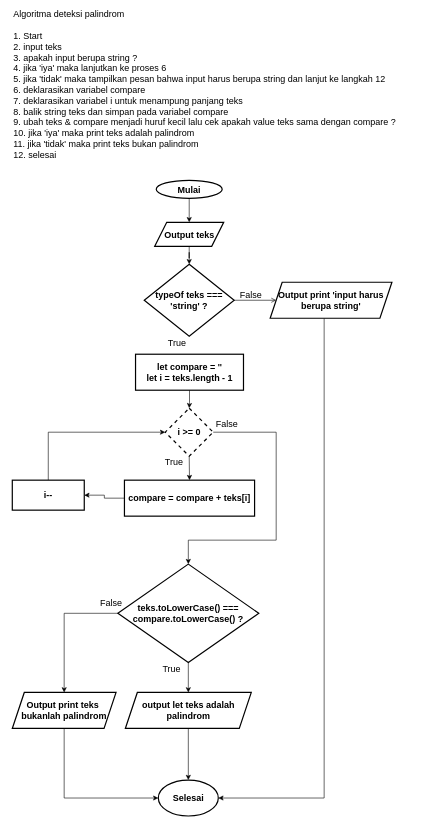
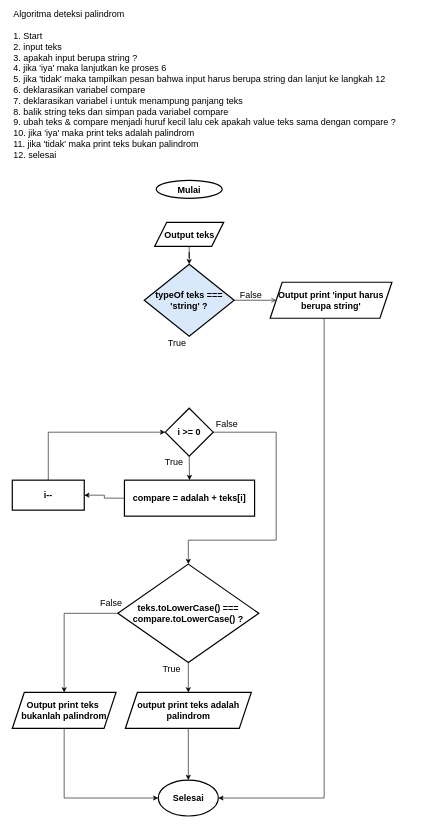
  <mxCell id="0" />
  <mxCell id="1" parent="0" />
  <mxCell id="2" value="&lt;span style=&quot;font-size: 15px&quot;&gt;Algoritma deteksi palindrom&lt;br style=&quot;font-size: 15px&quot;&gt;&lt;br style=&quot;font-size: 15px&quot;&gt;1. Start&lt;br style=&quot;font-size: 15px&quot;&gt;2. input teks&lt;br&gt;3. apakah input berupa string ?&lt;br&gt;4. jika 'iya' maka lanjutkan ke proses 6&lt;br style=&quot;font-size: 15px&quot;&gt;&lt;/span&gt;5. jika 'tidak' maka tampilkan pesan bahwa input harus berupa string dan lanjut ke langkah 12&lt;br&gt;6. deklarasikan variabel compare&lt;br&gt;7. deklarasikan variabel i untuk menampung panjang teks&lt;br style=&quot;font-size: 15px&quot;&gt;8. balik string teks dan simpan pada variabel compare&lt;br style=&quot;font-size: 15px&quot;&gt;9. ubah teks &amp;amp; compare menjadi huruf kecil lalu cek apakah value teks sama dengan compare ?&lt;br style=&quot;font-size: 15px&quot;&gt;10. jika 'iya' maka print teks adalah palindrom&lt;br style=&quot;font-size: 15px&quot;&gt;11. jika 'tidak' maka print teks bukan palindrom&lt;br style=&quot;font-size: 15px&quot;&gt;12. selesai" style="text;html=1;strokeColor=none;fillColor=none;align=left;verticalAlign=middle;whiteSpace=wrap;rounded=0;fontSize=15;fontStyle=0;spacingTop=0;spacingBottom=0;spacing=2;horizontal=1;" parent="1" vertex="1"><mxGeometry x="20" y="20" width="680" height="240" as="geometry" /></mxCell>
- <mxCell id="3" value="" style="edgeStyle=orthogonalEdgeStyle;rounded=0;orthogonalLoop=1;jettySize=auto;html=1;fontSize=15;" parent="1" source="4" target="6" edge="1"><mxGeometry relative="1" as="geometry" /></mxCell>
  <mxCell id="4" value="Mulai" style="strokeWidth=2;html=1;shape=mxgraph.flowchart.start_1;whiteSpace=wrap;fontSize=15;align=center;fontStyle=1" parent="1" vertex="1"><mxGeometry x="260" y="300" width="110" height="30" as="geometry" /></mxCell>
  <mxCell id="5" value="" style="edgeStyle=orthogonalEdgeStyle;rounded=0;orthogonalLoop=1;jettySize=auto;html=1;" parent="1" source="6" target="27" edge="1"><mxGeometry relative="1" as="geometry" /></mxCell>
  <mxCell id="6" value="Output teks" style="shape=parallelogram;perimeter=parallelogramPerimeter;whiteSpace=wrap;html=1;fixedSize=1;fontSize=15;fontStyle=1;strokeWidth=2;" parent="1" vertex="1"><mxGeometry x="257.5" y="370" width="115" height="40" as="geometry" /></mxCell>
  <mxCell id="7" style="edgeStyle=orthogonalEdgeStyle;rounded=0;orthogonalLoop=1;jettySize=auto;html=1;entryX=0.5;entryY=0;entryDx=0;entryDy=0;entryPerimeter=0;" parent="1" source="8" target="16" edge="1"><mxGeometry relative="1" as="geometry"><mxPoint x="480" y="930" as="targetPoint" /><Array as="points"><mxPoint x="460" y="720" /><mxPoint x="460" y="900" /><mxPoint x="313" y="900" /></Array></mxGeometry></mxCell>
- <mxCell id="8" value="i &amp;gt;= 0" style="rhombus;whiteSpace=wrap;html=1;fontSize=15;fontStyle=1;strokeWidth=2;dashed=1;" parent="1" vertex="1"><mxGeometry x="275" y="680" width="80" height="80" as="geometry" /></mxCell>
+ <mxCell id="8" value="i &amp;gt;= 0" style="rhombus;whiteSpace=wrap;html=1;fontSize=15;fontStyle=1;strokeWidth=2;" parent="1" vertex="1"><mxGeometry x="275" y="680" width="80" height="80" as="geometry" /></mxCell>
  <mxCell id="9" value="" style="edgeStyle=orthogonalEdgeStyle;rounded=0;orthogonalLoop=1;jettySize=auto;html=1;fontSize=15;" parent="1" source="10" target="13" edge="1"><mxGeometry relative="1" as="geometry" /></mxCell>
- <mxCell id="10" value="compare = compare + teks[i]" style="whiteSpace=wrap;html=1;fontSize=15;fontStyle=1;strokeWidth=2;" parent="1" vertex="1"><mxGeometry x="207" y="800" width="217" height="60" as="geometry" /></mxCell>
+ <mxCell id="10" value="compare = adalah + teks[i]" style="whiteSpace=wrap;html=1;fontSize=15;fontStyle=1;strokeWidth=2;" parent="1" vertex="1"><mxGeometry x="207" y="800" width="217" height="60" as="geometry" /></mxCell>
  <mxCell id="11" value="" style="endArrow=classic;html=1;fontSize=15;exitX=0.5;exitY=1;exitDx=0;exitDy=0;entryX=0.5;entryY=0;entryDx=0;entryDy=0;" parent="1" source="8" target="10" edge="1"><mxGeometry width="50" height="50" relative="1" as="geometry"><mxPoint x="360" y="790" as="sourcePoint" /><mxPoint x="410" y="740" as="targetPoint" /></mxGeometry></mxCell>
  <mxCell id="12" style="edgeStyle=orthogonalEdgeStyle;rounded=0;orthogonalLoop=1;jettySize=auto;html=1;entryX=0;entryY=0.5;entryDx=0;entryDy=0;fontSize=15;" parent="1" source="13" target="8" edge="1"><mxGeometry relative="1" as="geometry"><Array as="points"><mxPoint x="80" y="720" /></Array></mxGeometry></mxCell>
  <mxCell id="13" value="i--" style="whiteSpace=wrap;html=1;fontSize=15;fontStyle=1;strokeWidth=2;" parent="1" vertex="1"><mxGeometry x="20" y="800" width="120" height="50" as="geometry" /></mxCell>
  <mxCell id="14" value="" style="edgeStyle=orthogonalEdgeStyle;rounded=0;orthogonalLoop=1;jettySize=auto;html=1;fontSize=15;" parent="1" source="16" target="18" edge="1"><mxGeometry relative="1" as="geometry" /></mxCell>
  <mxCell id="15" value="" style="edgeStyle=orthogonalEdgeStyle;rounded=0;orthogonalLoop=1;jettySize=auto;html=1;fontSize=15;" parent="1" source="16" target="20" edge="1"><mxGeometry relative="1" as="geometry" /></mxCell>
  <mxCell id="16" value="teks.toLowerCase() === compare.toLowerCase() ?" style="strokeWidth=2;html=1;shape=mxgraph.flowchart.decision;whiteSpace=wrap;fontSize=15;align=center;fontStyle=1" parent="1" vertex="1"><mxGeometry x="196" y="940" width="235" height="164" as="geometry" /></mxCell>
  <mxCell id="17" style="edgeStyle=orthogonalEdgeStyle;rounded=0;orthogonalLoop=1;jettySize=auto;html=1;fontSize=15;exitX=0.5;exitY=1;exitDx=0;exitDy=0;entryX=0.5;entryY=0;entryDx=0;entryDy=0;entryPerimeter=0;" parent="1" source="18" edge="1" target="21"><mxGeometry relative="1" as="geometry"><mxPoint x="208" y="1308" as="targetPoint" /></mxGeometry></mxCell>
- <mxCell id="18" value="output let teks adalah palindrom" style="shape=parallelogram;perimeter=parallelogramPerimeter;whiteSpace=wrap;html=1;fixedSize=1;fontSize=15;strokeWidth=2;fontStyle=1" parent="1" vertex="1"><mxGeometry x="208.5" y="1154" width="210" height="60" as="geometry" /></mxCell>
+ <mxCell id="18" value="output print teks adalah palindrom" style="shape=parallelogram;perimeter=parallelogramPerimeter;whiteSpace=wrap;html=1;fixedSize=1;fontSize=15;strokeWidth=2;fontStyle=1" parent="1" vertex="1"><mxGeometry x="208.5" y="1154" width="210" height="60" as="geometry" /></mxCell>
  <mxCell id="19" style="edgeStyle=orthogonalEdgeStyle;rounded=0;orthogonalLoop=1;jettySize=auto;html=1;fontSize=15;entryX=0;entryY=0.5;entryDx=0;entryDy=0;entryPerimeter=0;" parent="1" source="20" target="21" edge="1"><mxGeometry relative="1" as="geometry"><Array as="points"><mxPoint x="107" y="1330" /></Array></mxGeometry></mxCell>
  <mxCell id="20" value="Output print teks&amp;nbsp; bukanlah palindrom" style="shape=parallelogram;perimeter=parallelogramPerimeter;whiteSpace=wrap;html=1;fixedSize=1;fontSize=15;strokeWidth=2;fontStyle=1" parent="1" vertex="1"><mxGeometry x="20" y="1154" width="173" height="60" as="geometry" /></mxCell>
  <mxCell id="21" value="Selesai" style="strokeWidth=2;html=1;shape=mxgraph.flowchart.start_1;whiteSpace=wrap;fontSize=15;align=center;fontStyle=1" parent="1" vertex="1"><mxGeometry x="263.5" y="1300" width="100" height="60" as="geometry" /></mxCell>
  <mxCell id="22" value="True" style="text;html=1;strokeColor=none;fillColor=none;align=center;verticalAlign=middle;whiteSpace=wrap;rounded=0;fontSize=15;" parent="1" vertex="1"><mxGeometry x="270" y="760" width="40" height="20" as="geometry" /></mxCell>
  <mxCell id="23" value="False" style="text;html=1;strokeColor=none;fillColor=none;align=center;verticalAlign=middle;whiteSpace=wrap;rounded=0;fontSize=15;" parent="1" vertex="1"><mxGeometry x="358" y="696" width="40" height="20" as="geometry" /></mxCell>
  <mxCell id="24" value="True" style="text;html=1;strokeColor=none;fillColor=none;align=center;verticalAlign=middle;whiteSpace=wrap;rounded=0;fontSize=15;" parent="1" vertex="1"><mxGeometry x="265.5" y="1104" width="40" height="20" as="geometry" /></mxCell>
  <mxCell id="25" value="False" style="text;html=1;strokeColor=none;fillColor=none;align=center;verticalAlign=middle;whiteSpace=wrap;rounded=0;fontSize=15;" parent="1" vertex="1"><mxGeometry x="165" y="994" width="40" height="20" as="geometry" /></mxCell>
  <mxCell id="26" style="edgeStyle=orthogonalEdgeStyle;rounded=0;orthogonalLoop=1;jettySize=auto;html=1;entryX=0;entryY=0.5;entryDx=0;entryDy=0;endArrow=open;" parent="1" source="27" target="33" edge="1"><mxGeometry relative="1" as="geometry" /></mxCell>
- <mxCell id="27" value="typeOf teks === &lt;br&gt;'string' ?" style="rhombus;whiteSpace=wrap;html=1;fontSize=15;fontStyle=1;strokeWidth=2;" parent="1" vertex="1"><mxGeometry x="240" y="440" width="150" height="120" as="geometry" /></mxCell>
+ <mxCell id="27" value="typeOf teks === &lt;br&gt;'string' ?" style="rhombus;whiteSpace=wrap;html=1;fontSize=15;fontStyle=1;strokeWidth=2;fillColor=#dae8fc;" parent="1" vertex="1"><mxGeometry x="240" y="440" width="150" height="120" as="geometry" /></mxCell>
  <mxCell id="28" value="True" style="text;html=1;strokeColor=none;fillColor=none;align=center;verticalAlign=middle;whiteSpace=wrap;rounded=0;fontSize=15;" parent="1" vertex="1"><mxGeometry x="275" y="560" width="40" height="20" as="geometry" /></mxCell>
  <mxCell id="29" value="False" style="text;html=1;strokeColor=none;fillColor=none;align=center;verticalAlign=middle;whiteSpace=wrap;rounded=0;fontSize=15;" parent="1" vertex="1"><mxGeometry x="398" y="480" width="40" height="20" as="geometry" /></mxCell>
- <mxCell id="30" value="" style="edgeStyle=orthogonalEdgeStyle;rounded=0;orthogonalLoop=1;jettySize=auto;html=1;" parent="1" source="31" target="8" edge="1"><mxGeometry relative="1" as="geometry" /></mxCell>
- <mxCell id="31" value="let compare = ''&lt;br&gt;let i = teks.length - 1" style="whiteSpace=wrap;html=1;fontSize=15;fontStyle=1;strokeWidth=2;" parent="1" vertex="1"><mxGeometry x="225.5" y="590" width="180" height="60" as="geometry" /></mxCell>
  <mxCell id="32" style="edgeStyle=orthogonalEdgeStyle;rounded=0;orthogonalLoop=1;jettySize=auto;html=1;entryX=1;entryY=0.5;entryDx=0;entryDy=0;entryPerimeter=0;" parent="1" source="33" target="21" edge="1"><mxGeometry relative="1" as="geometry"><Array as="points"><mxPoint x="540" y="1330" /></Array></mxGeometry></mxCell>
  <mxCell id="33" value="Output print 'input harus berupa string'" style="shape=parallelogram;perimeter=parallelogramPerimeter;whiteSpace=wrap;html=1;fixedSize=1;fontSize=15;strokeWidth=2;fontStyle=1" parent="1" vertex="1"><mxGeometry x="450" y="470" width="203" height="60" as="geometry" /></mxCell>
